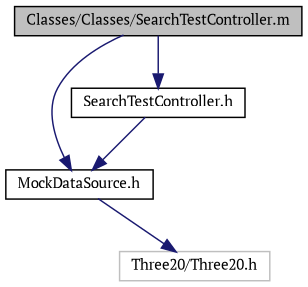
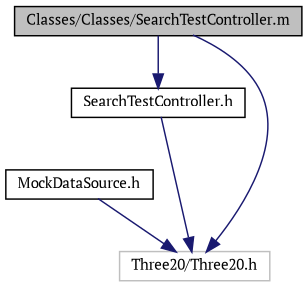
  digraph {
    fontname="PT Serif"
    node [color=black fillcolor=white fontname="PT Serif" fontsize=10 shape=record style=filled]
    edge [color=midnightblue fontname="PT Serif" fontsize=10 labelfontname=Helvetica labelfontsize=10 style=solid]
    n1 [fillcolor=grey75 fontcolor=black height=0.2 label="Classes/Classes/SearchTestController.m" width=0.4]
    n2 [height=0.2 label="SearchTestController.h" width=0.4]
    n3 [height=0.2 label="MockDataSource.h" width=0.4]
    n4 [color=grey75 height=0.2 label="Three20/Three20.h" width=0.4]
    n1 -> n2
-   n1 -> n3
-   n2 -> n3
+   n1 -> n4
+   n2 -> n4
    n3 -> n4
  }
